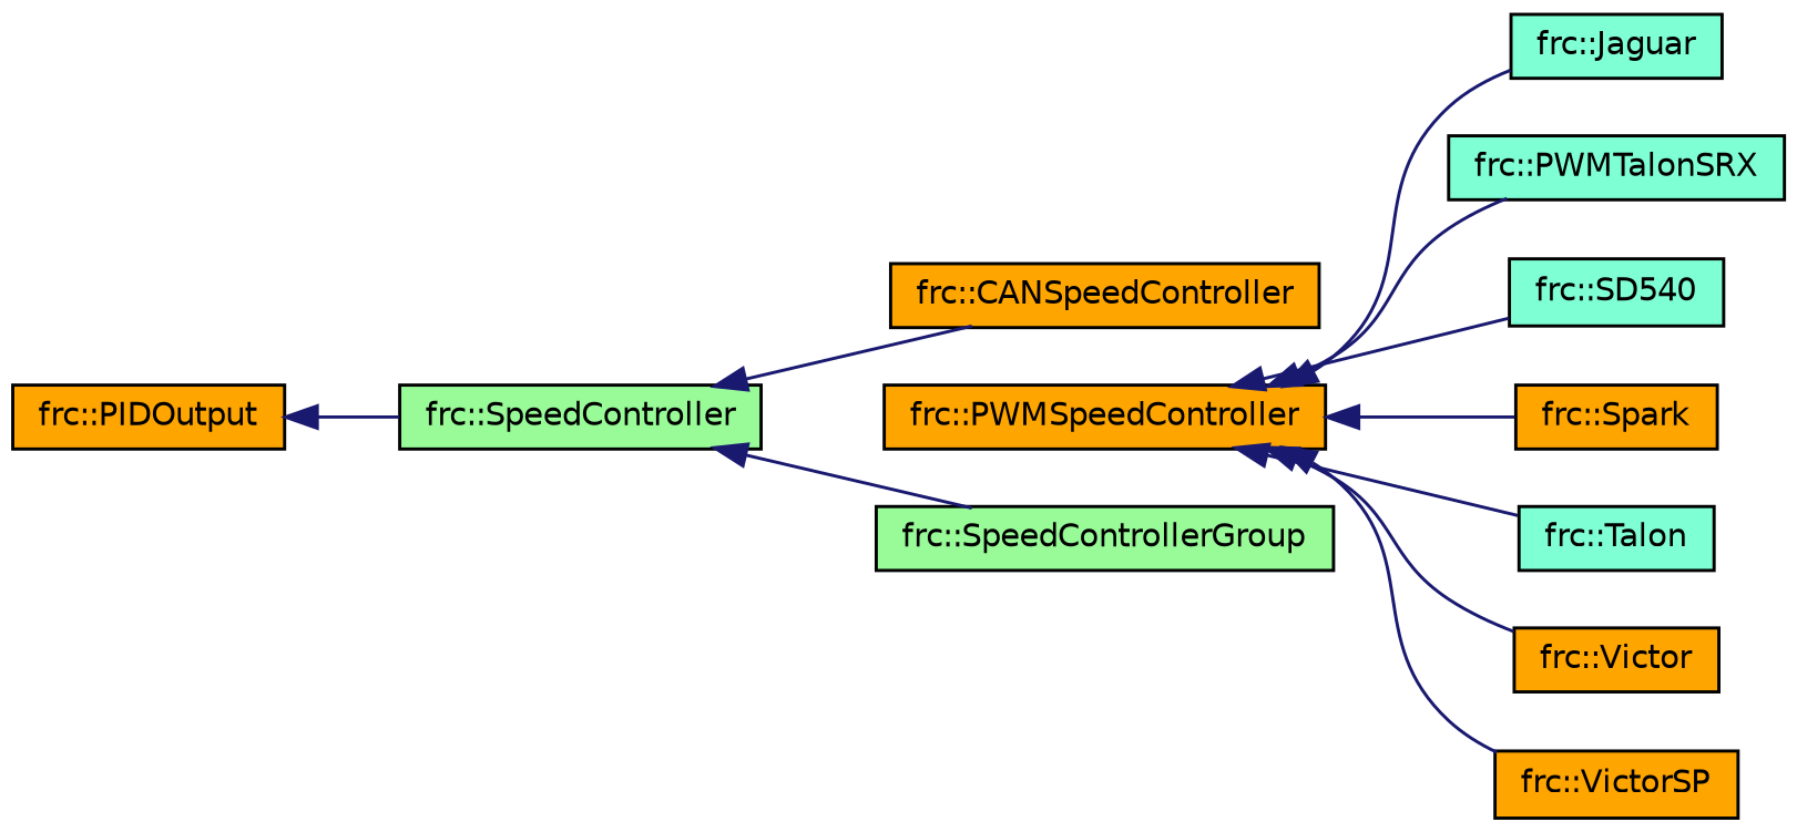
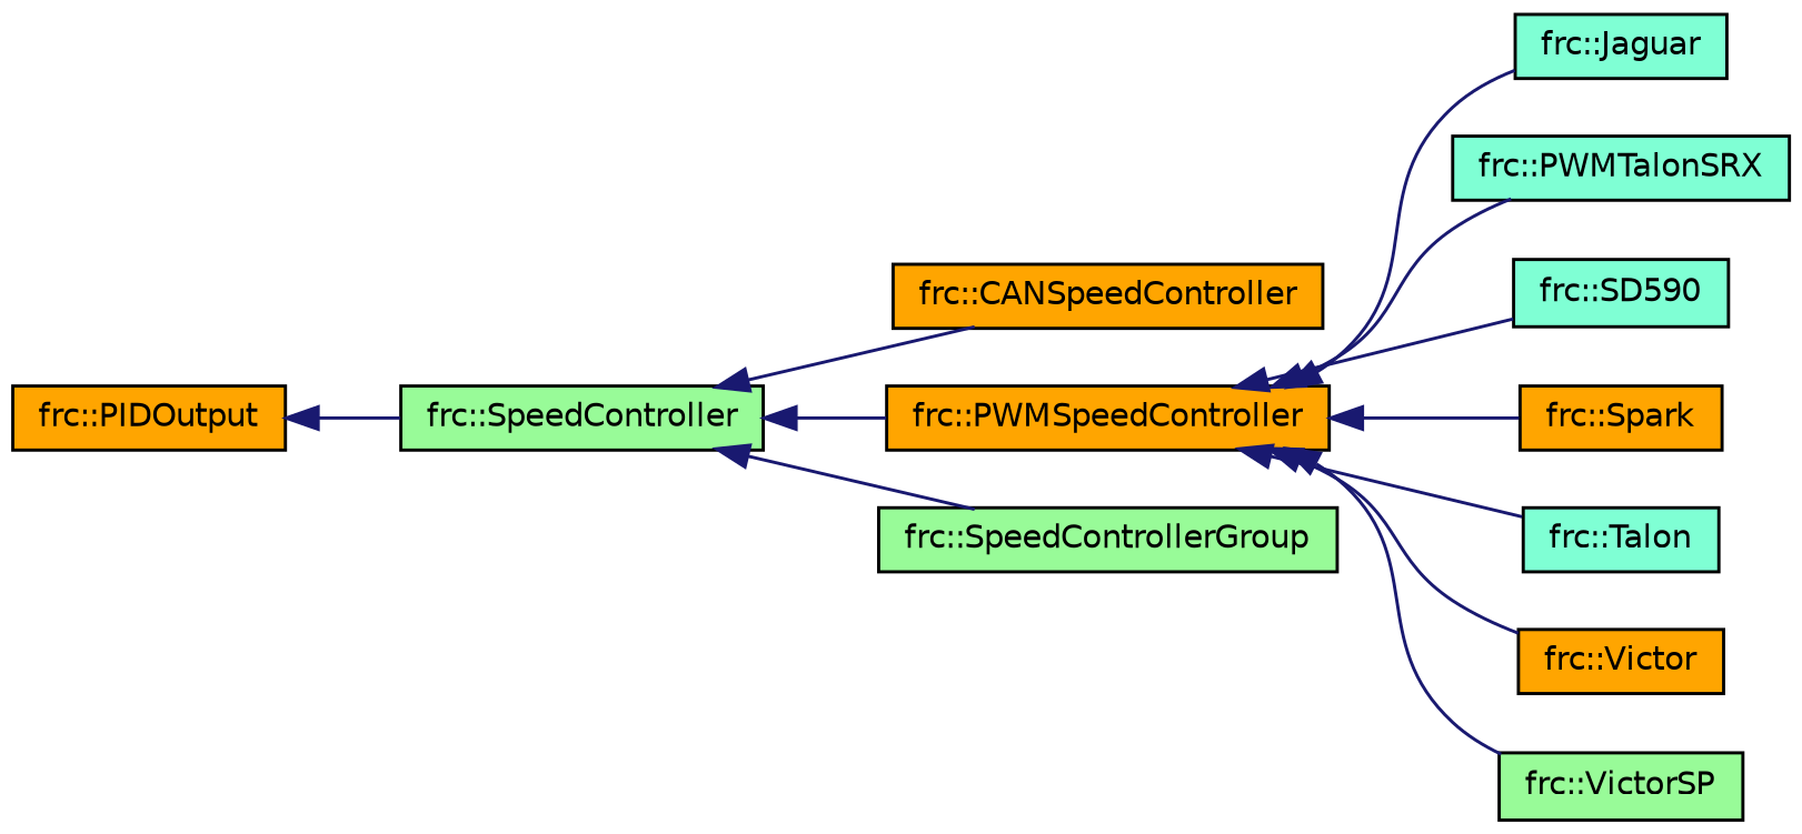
  digraph {
    rankdir=LR
    node [color=black fillcolor=orange fontname=Helvetica fontsize=10 shape=record style=filled]
    edge [color=midnightblue dir=back fontname=Helvetica fontsize=10 labelfontname=Helvetica labelfontsize=10 style=solid]
    n1 [fillcolor=palegreen fontcolor=black height=0.2 label="frc::SpeedController" width=0.4]
    n2 [height=0.2 label="frc::CANSpeedController" width=0.4]
    n3 [height=0.2 label="frc::PWMSpeedController" width=0.4]
    n4 [fillcolor=palegreen height=0.2 label="frc::SpeedControllerGroup" width=0.4]
    n5 [fillcolor=aquamarine height=0.2 label="frc::Jaguar" width=0.4]
    n6 [fillcolor=aquamarine height=0.2 label="frc::PWMTalonSRX" width=0.4]
-   n7 [fillcolor=aquamarine height=0.2 label="frc::SD540" width=0.4]
+   n7 [fillcolor=aquamarine height=0.2 label="frc::SD590" width=0.4]
    n8 [height=0.2 label="frc::Spark" width=0.4]
    n9 [fillcolor=aquamarine height=0.2 label="frc::Talon" width=0.4]
    n10 [height=0.2 label="frc::Victor" width=0.4]
-   n11 [height=0.2 label="frc::VictorSP" width=0.4]
+   n11 [fillcolor=palegreen height=0.2 label="frc::VictorSP" width=0.4]
    n12 [height=0.2 label="frc::PIDOutput" width=0.4]
    n1 -> n2
+   n1 -> n3
    n1 -> n4
    n3 -> n5
    n3 -> n6
    n3 -> n7
    n3 -> n8
    n3 -> n9
    n3 -> n10
    n3 -> n11
    n12 -> n1
  }
